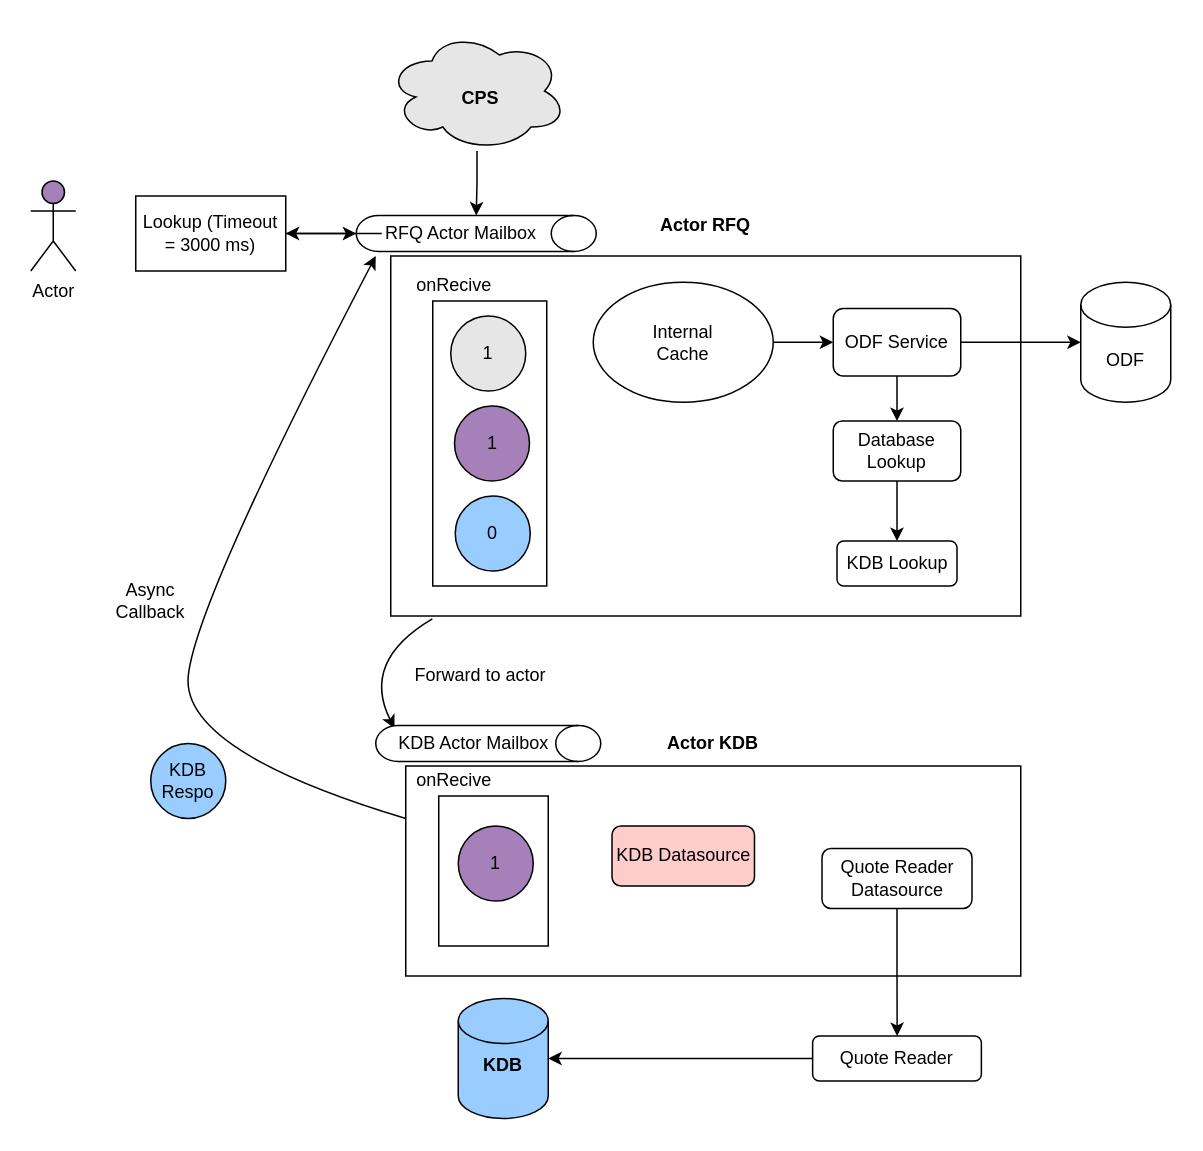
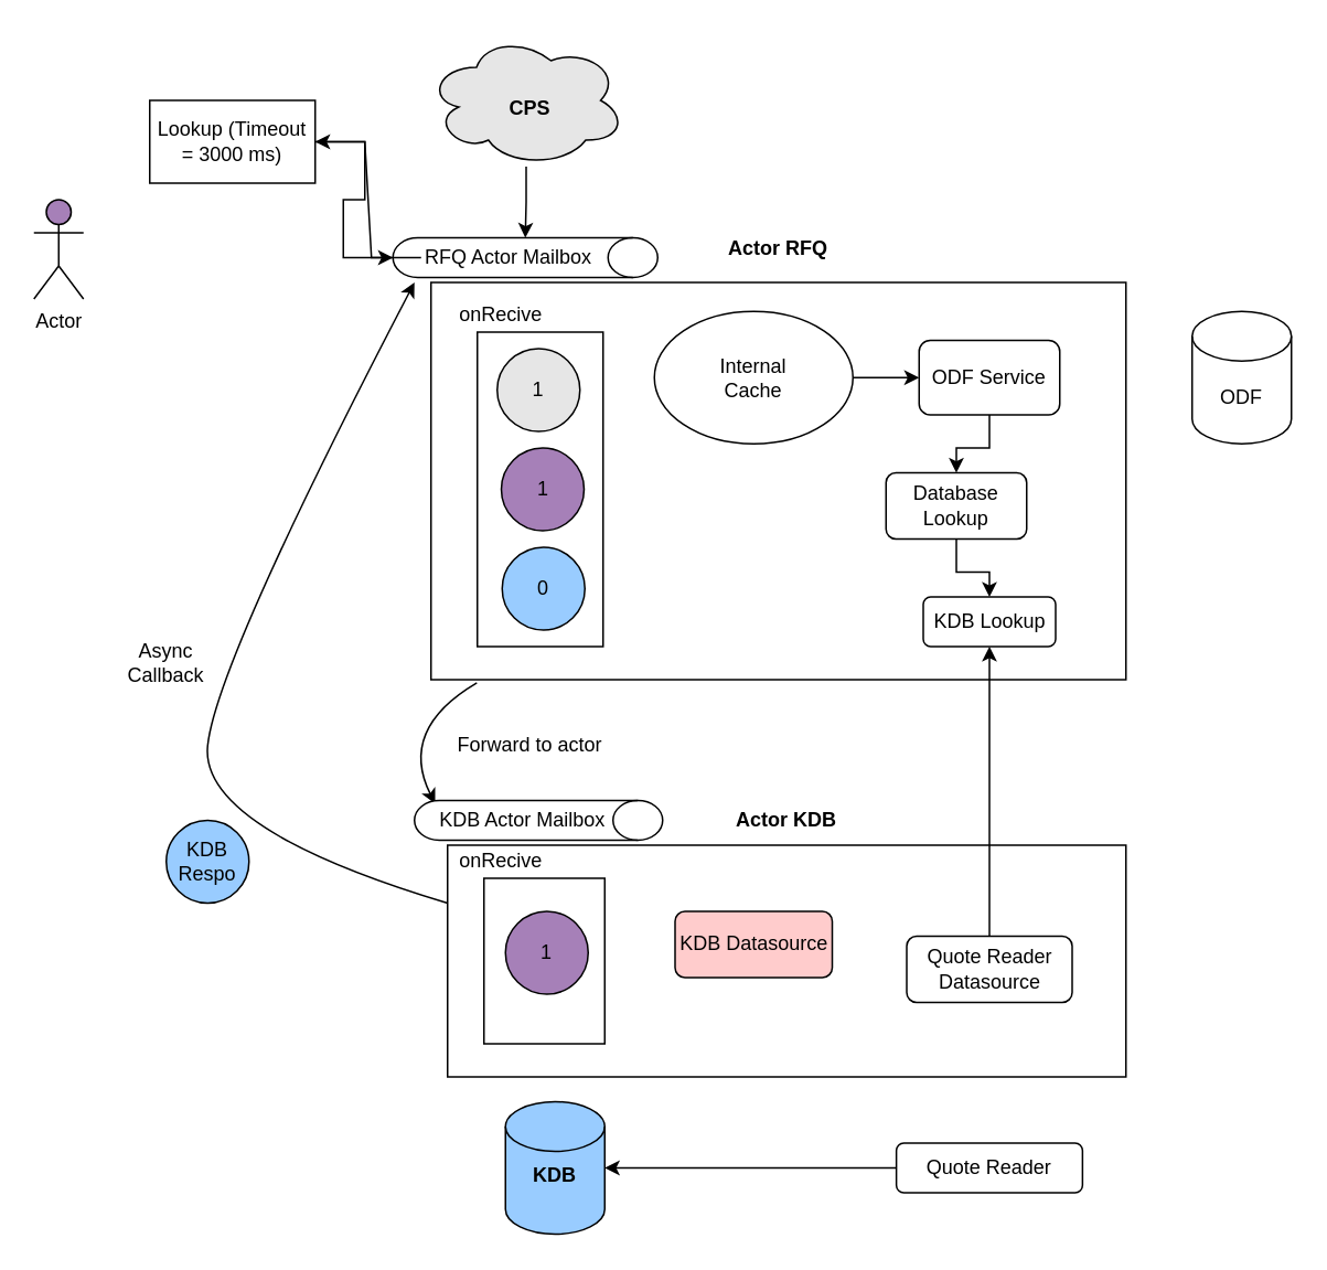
  <mxCell id="0" />
  <mxCell id="1" parent="0" />
  <mxCell id="2" value="" style="rounded=0;whiteSpace=wrap;html=1;" parent="1" vertex="1"><mxGeometry x="260" y="170" width="420" height="240" as="geometry" /></mxCell>
  <mxCell id="3" value="" style="rounded=0;whiteSpace=wrap;html=1;" parent="1" vertex="1"><mxGeometry x="270" y="510" width="410" height="140" as="geometry" /></mxCell>
  <mxCell id="4" value="" style="rounded=0;whiteSpace=wrap;html=1;" parent="1" vertex="1"><mxGeometry x="288" y="200" width="76" height="190" as="geometry" /></mxCell>
  <mxCell id="5" value="1" style="ellipse;whiteSpace=wrap;html=1;aspect=fixed;fillColor=#A680B8;" parent="1" vertex="1"><mxGeometry x="302.5" y="270" width="50" height="50" as="geometry" /></mxCell>
  <mxCell id="6" value="0" style="ellipse;whiteSpace=wrap;html=1;aspect=fixed;fillColor=#99CCFF;" parent="1" vertex="1"><mxGeometry x="303" y="330" width="50" height="50" as="geometry" /></mxCell>
  <mxCell id="7" value="1" style="ellipse;whiteSpace=wrap;html=1;aspect=fixed;fillColor=#E6E6E6;" parent="1" vertex="1"><mxGeometry x="300" y="210" width="50" height="50" as="geometry" /></mxCell>
  <mxCell id="8" style="edgeStyle=orthogonalEdgeStyle;rounded=0;orthogonalLoop=1;jettySize=auto;html=1;entryX=0;entryY=0.5;entryDx=0;entryDy=0;entryPerimeter=0;" edge="1" parent="1" source="9" target="36"><mxGeometry relative="1" as="geometry" /></mxCell>
  <mxCell id="9" value="" style="ellipse;shape=cloud;whiteSpace=wrap;html=1;fillColor=#E6E6E6;" parent="1" vertex="1"><mxGeometry x="257.5" y="20" width="120" height="80" as="geometry" /></mxCell>
  <mxCell id="10" value="Actor" style="shape=umlActor;verticalLabelPosition=bottom;verticalAlign=top;html=1;outlineConnect=0;fillColor=#A680B8;" parent="1" vertex="1"><mxGeometry x="20" y="120" width="30" height="60" as="geometry" /></mxCell>
  <mxCell id="11" value="&lt;b&gt;Actor RFQ&lt;/b&gt;" style="text;html=1;strokeColor=none;fillColor=none;align=center;verticalAlign=middle;whiteSpace=wrap;rounded=0;" parent="1" vertex="1"><mxGeometry x="435" y="140" width="70" height="20" as="geometry" /></mxCell>
  <mxCell id="12" value="onRecive" style="text;html=1;strokeColor=none;fillColor=none;align=center;verticalAlign=middle;whiteSpace=wrap;rounded=0;" parent="1" vertex="1"><mxGeometry x="270" y="180" width="65" height="20" as="geometry" /></mxCell>
  <mxCell id="13" value="&lt;b&gt;CPS&lt;/b&gt;" style="text;html=1;strokeColor=none;fillColor=none;align=center;verticalAlign=middle;whiteSpace=wrap;rounded=0;" parent="1" vertex="1"><mxGeometry x="300" y="55" width="40" height="20" as="geometry" /></mxCell>
  <mxCell id="14" value="" style="shape=cylinder3;whiteSpace=wrap;html=1;boundedLbl=1;backgroundOutline=1;size=15;fillColor=#99CCFF;" parent="1" vertex="1"><mxGeometry x="305" y="665" width="60" height="80" as="geometry" /></mxCell>
  <mxCell id="15" value="&lt;b&gt;KDB&lt;/b&gt;" style="text;html=1;strokeColor=none;fillColor=none;align=center;verticalAlign=middle;whiteSpace=wrap;rounded=0;" parent="1" vertex="1"><mxGeometry x="315" y="700" width="40" height="20" as="geometry" /></mxCell>
  <mxCell id="16" value="&lt;b&gt;Actor KDB&lt;/b&gt;" style="text;html=1;strokeColor=none;fillColor=none;align=center;verticalAlign=middle;whiteSpace=wrap;rounded=0;" parent="1" vertex="1"><mxGeometry x="440" y="485" width="70" height="20" as="geometry" /></mxCell>
- <mxCell id="17" style="edgeStyle=orthogonalEdgeStyle;rounded=0;orthogonalLoop=1;jettySize=auto;html=1;" parent="1" source="19" target="25" edge="1"><mxGeometry relative="1" as="geometry" /></mxCell>
  <mxCell id="18" style="edgeStyle=orthogonalEdgeStyle;rounded=0;orthogonalLoop=1;jettySize=auto;html=1;entryX=0.5;entryY=0;entryDx=0;entryDy=0;" parent="1" source="19" target="21" edge="1"><mxGeometry relative="1" as="geometry" /></mxCell>
  <mxCell id="19" value="ODF Service" style="rounded=1;whiteSpace=wrap;html=1;fillColor=#FFFFFF;" parent="1" vertex="1"><mxGeometry x="555" y="205" width="85" height="45" as="geometry" /></mxCell>
  <mxCell id="20" value="" style="edgeStyle=orthogonalEdgeStyle;rounded=0;orthogonalLoop=1;jettySize=auto;html=1;entryX=0.5;entryY=0;entryDx=0;entryDy=0;" edge="1" parent="1" source="21" target="35"><mxGeometry relative="1" as="geometry" /></mxCell>
- <mxCell id="21" value="Database Lookup" style="rounded=1;whiteSpace=wrap;html=1;fillColor=#FFFFFF;" parent="1" vertex="1"><mxGeometry x="555" y="280" width="85" height="40" as="geometry" /></mxCell>
+ <mxCell id="21" value="Database Lookup" style="rounded=1;whiteSpace=wrap;html=1;fillColor=#FFFFFF;" parent="1" vertex="1"><mxGeometry x="535" y="285" width="85" height="40" as="geometry" /></mxCell>
  <mxCell id="22" value="" style="edgeStyle=orthogonalEdgeStyle;rounded=0;orthogonalLoop=1;jettySize=auto;html=1;" parent="1" source="23" target="19" edge="1"><mxGeometry relative="1" as="geometry" /></mxCell>
  <mxCell id="23" value="" style="ellipse;whiteSpace=wrap;html=1;fillColor=#FFFFFF;" parent="1" vertex="1"><mxGeometry x="395" y="187.5" width="120" height="80" as="geometry" /></mxCell>
  <mxCell id="24" value="Internal Cache" style="text;html=1;strokeColor=none;fillColor=none;align=center;verticalAlign=middle;whiteSpace=wrap;rounded=0;" parent="1" vertex="1"><mxGeometry x="435" y="217.5" width="40" height="20" as="geometry" /></mxCell>
  <mxCell id="25" value="ODF" style="shape=cylinder3;whiteSpace=wrap;html=1;boundedLbl=1;backgroundOutline=1;size=15;fillColor=#FFFFFF;" parent="1" vertex="1"><mxGeometry x="720" y="187.5" width="60" height="80" as="geometry" /></mxCell>
  <mxCell id="26" style="edgeStyle=orthogonalEdgeStyle;rounded=0;orthogonalLoop=1;jettySize=auto;html=1;entryX=1;entryY=0.5;entryDx=0;entryDy=0;entryPerimeter=0;" edge="1" parent="1" source="27" target="14"><mxGeometry relative="1" as="geometry" /></mxCell>
  <mxCell id="27" value="Quote Reader" style="rounded=1;whiteSpace=wrap;html=1;fillColor=#FFFFFF;" parent="1" vertex="1"><mxGeometry x="541.25" y="690" width="112.5" height="30" as="geometry" /></mxCell>
- <mxCell id="28" style="edgeStyle=orthogonalEdgeStyle;rounded=0;orthogonalLoop=1;jettySize=auto;html=1;" parent="1" source="29" target="27" edge="1"><mxGeometry relative="1" as="geometry" /></mxCell>
+ <mxCell id="28" style="edgeStyle=orthogonalEdgeStyle;rounded=0;orthogonalLoop=1;jettySize=auto;html=1;" parent="1" source="29" target="35" edge="1"><mxGeometry relative="1" as="geometry" /></mxCell>
  <mxCell id="29" value="Quote Reader Datasource" style="rounded=1;whiteSpace=wrap;html=1;fillColor=#FFFFFF;" parent="1" vertex="1"><mxGeometry x="547.5" y="565" width="100" height="40" as="geometry" /></mxCell>
  <mxCell id="30" value="KDB Datasource" style="rounded=1;whiteSpace=wrap;html=1;fillColor=#FFCCCC;" parent="1" vertex="1"><mxGeometry x="407.5" y="550" width="95" height="40" as="geometry" /></mxCell>
  <mxCell id="31" value="Forward to actor" style="text;html=1;strokeColor=none;fillColor=none;align=center;verticalAlign=middle;whiteSpace=wrap;rounded=0;" parent="1" vertex="1"><mxGeometry x="270" y="440" width="100" height="20" as="geometry" /></mxCell>
  <mxCell id="32" value="" style="curved=1;endArrow=classic;html=1;exitX=0;exitY=0.25;exitDx=0;exitDy=0;" parent="1" source="3" edge="1"><mxGeometry width="50" height="50" relative="1" as="geometry"><mxPoint x="200" y="480" as="sourcePoint" /><mxPoint x="250" y="170" as="targetPoint" /><Array as="points"><mxPoint x="120" y="500" /><mxPoint x="130" y="400" /></Array></mxGeometry></mxCell>
  <mxCell id="33" value="Async Callback" style="text;html=1;strokeColor=none;fillColor=none;align=center;verticalAlign=middle;whiteSpace=wrap;rounded=0;" parent="1" vertex="1"><mxGeometry x="80" y="390" width="40" height="20" as="geometry" /></mxCell>
  <mxCell id="34" value="" style="curved=1;endArrow=classic;html=1;exitX=0.066;exitY=1.008;exitDx=0;exitDy=0;exitPerimeter=0;entryX=0;entryY=0;entryDx=0;entryDy=0;" parent="1" source="2" target="40" edge="1"><mxGeometry width="50" height="50" relative="1" as="geometry"><mxPoint x="390" y="450" as="sourcePoint" /><mxPoint x="440" y="400" as="targetPoint" /><Array as="points"><mxPoint x="240" y="440" /></Array></mxGeometry></mxCell>
  <mxCell id="35" value="KDB Lookup" style="rounded=1;whiteSpace=wrap;html=1;fillColor=#FFFFFF;" parent="1" vertex="1"><mxGeometry x="557.5" y="360" width="80" height="30" as="geometry" /></mxCell>
  <mxCell id="36" value="" style="shape=cylinder3;whiteSpace=wrap;html=1;boundedLbl=1;backgroundOutline=1;size=15;rotation=90;" vertex="1" parent="1"><mxGeometry x="305" y="75" width="24" height="160" as="geometry" /></mxCell>
  <mxCell id="37" value="" style="shape=cylinder3;whiteSpace=wrap;html=1;boundedLbl=1;backgroundOutline=1;size=15;rotation=90;" vertex="1" parent="1"><mxGeometry x="313" y="420" width="24" height="150" as="geometry" /></mxCell>
  <mxCell id="38" value="" style="edgeStyle=entityRelationEdgeStyle;rounded=0;orthogonalLoop=1;jettySize=auto;html=1;" edge="1" parent="1" source="39" target="46"><mxGeometry relative="1" as="geometry" /></mxCell>
  <mxCell id="39" value="RFQ Actor Mailbox" style="text;html=1;strokeColor=none;fillColor=none;align=center;verticalAlign=middle;whiteSpace=wrap;rounded=0;" vertex="1" parent="1"><mxGeometry x="254" y="145" width="106" height="20" as="geometry" /></mxCell>
  <mxCell id="40" value="KDB Actor Mailbox" style="text;html=1;strokeColor=none;fillColor=none;align=center;verticalAlign=middle;whiteSpace=wrap;rounded=0;" vertex="1" parent="1"><mxGeometry x="262.5" y="485" width="105" height="20" as="geometry" /></mxCell>
  <mxCell id="41" value="" style="rounded=0;whiteSpace=wrap;html=1;" vertex="1" parent="1"><mxGeometry x="292" y="530" width="73" height="100" as="geometry" /></mxCell>
  <mxCell id="42" value="onRecive" style="text;html=1;strokeColor=none;fillColor=none;align=center;verticalAlign=middle;whiteSpace=wrap;rounded=0;" vertex="1" parent="1"><mxGeometry x="270" y="510" width="65" height="20" as="geometry" /></mxCell>
  <mxCell id="43" value="1" style="ellipse;whiteSpace=wrap;html=1;aspect=fixed;fillColor=#A680B8;" vertex="1" parent="1"><mxGeometry x="305" y="550" width="50" height="50" as="geometry" /></mxCell>
  <mxCell id="44" value="KDB Respo" style="ellipse;whiteSpace=wrap;html=1;aspect=fixed;fillColor=#99CCFF;" vertex="1" parent="1"><mxGeometry x="100" y="495" width="50" height="50" as="geometry" /></mxCell>
  <mxCell id="45" style="edgeStyle=entityRelationEdgeStyle;rounded=0;orthogonalLoop=1;jettySize=auto;html=1;entryX=0.5;entryY=1;entryDx=0;entryDy=0;entryPerimeter=0;" edge="1" parent="1" source="46" target="36"><mxGeometry relative="1" as="geometry" /></mxCell>
- <mxCell id="46" value="Lookup (Timeout = 3000 ms)" style="rounded=0;whiteSpace=wrap;html=1;" vertex="1" parent="1"><mxGeometry x="90" y="130" width="100" height="50" as="geometry" /></mxCell>
+ <mxCell id="46" value="Lookup (Timeout = 3000 ms)" style="rounded=0;whiteSpace=wrap;html=1;" vertex="1" parent="1"><mxGeometry x="90" y="60" width="100" height="50" as="geometry" /></mxCell>
